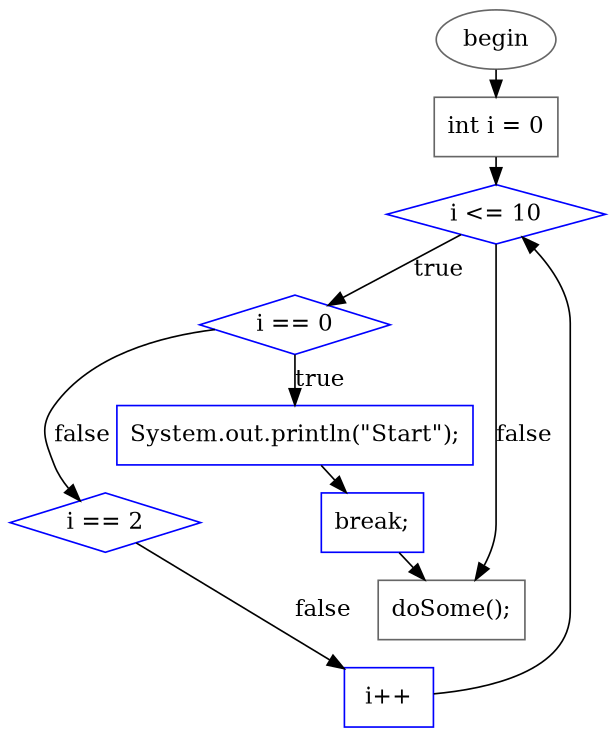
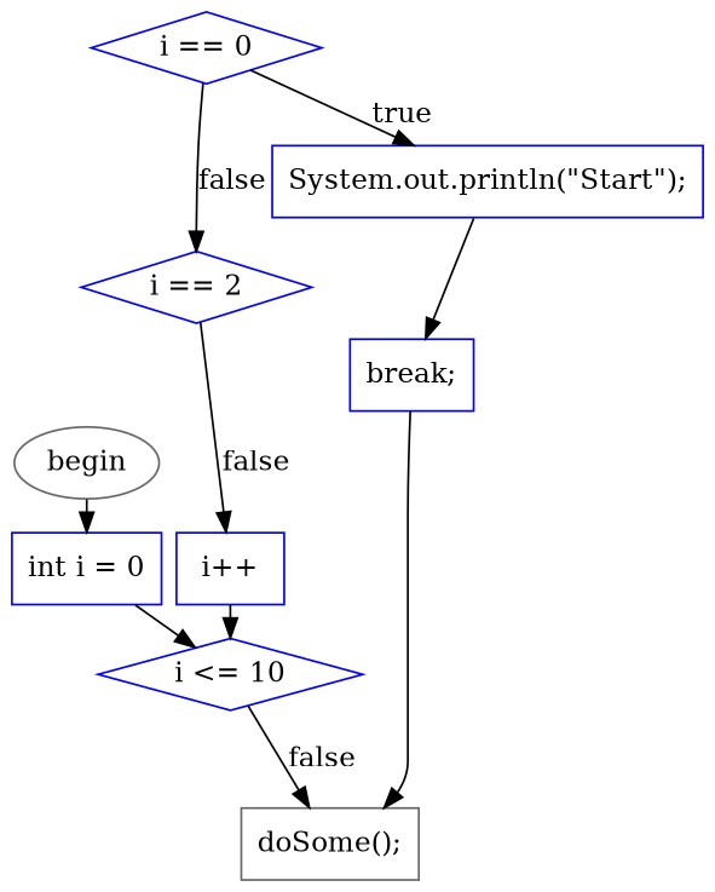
  digraph {
    nodesep=0.1
    ranksep=0.1
    node [color=blue fillcolor=white shape=box style=filled]
    n1 [color=gray40 label=begin shape=ellipse]
-   n2 [color=gray40 label="int i = 0"]
+   n2 [label="int i = 0"]
    n3 [label="i \<= 10" shape=diamond]
    n4 [label="i == 0" shape=diamond]
    n5 [color=gray40 label="doSome();"]
    n6 [label="System.out.println(\"Start\");"]
    n7 [label="i == 2" shape=diamond]
    n8 [label="break;"]
    n9 [label="i++"]
    n1 -> n2
    n2 -> n3
-   n3 -> n4 [label=true minlen=1]
    n3 -> n5 [label=false minlen=2]
    n4 -> n6 [label=true minlen=1]
    n4 -> n7 [label=false minlen=2]
    n6 -> n8
    n7 -> n9 [label=false minlen=2]
    n8 -> n5
    n9 -> n3
  }
